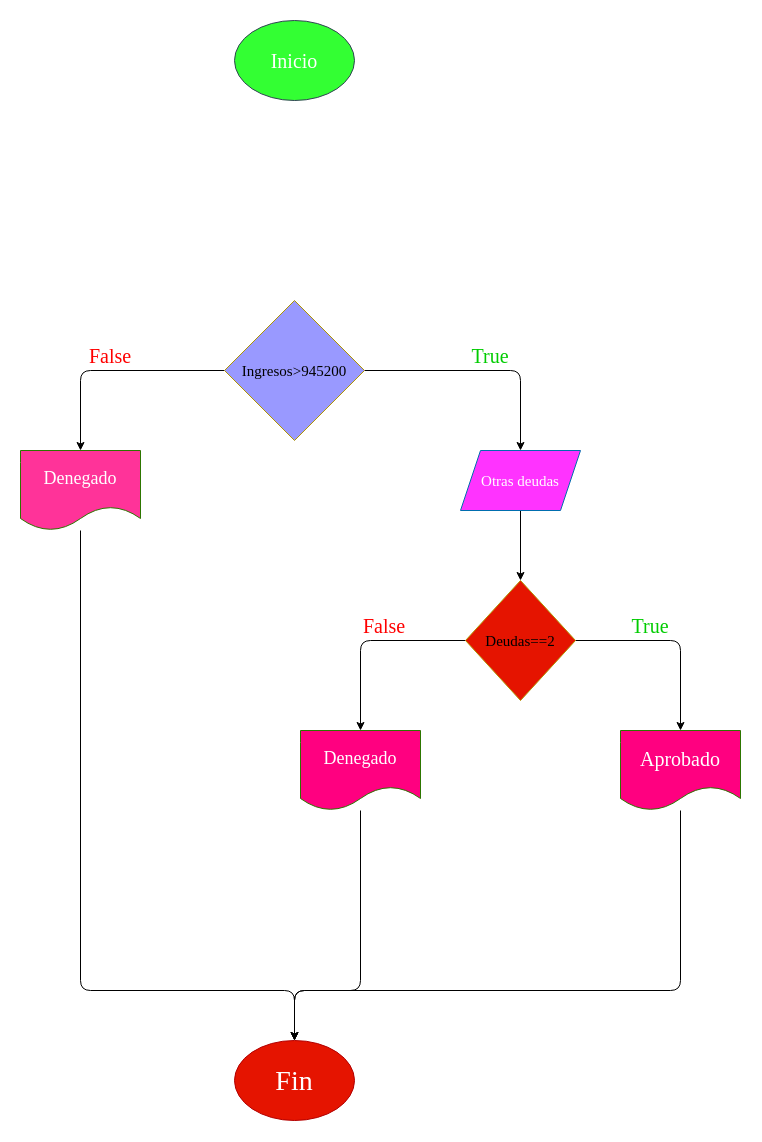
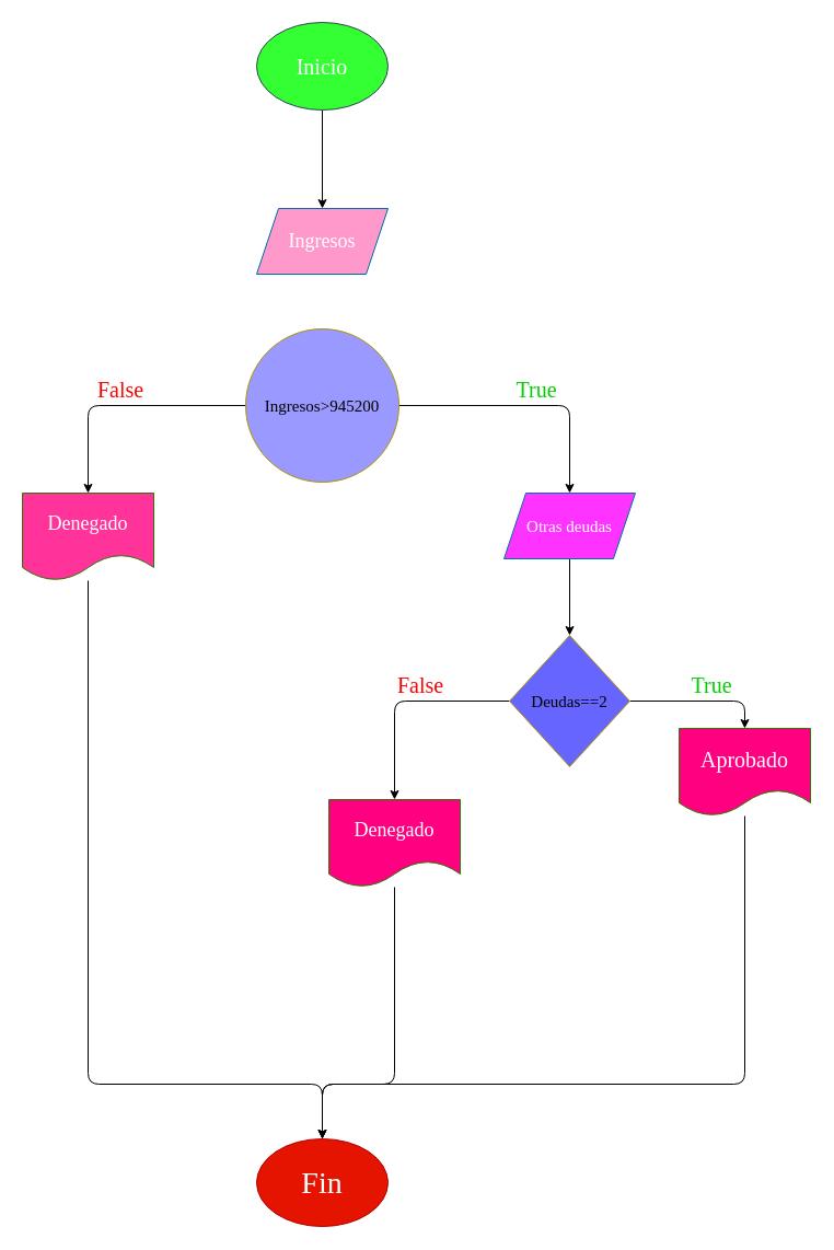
  <mxCell id="0" />
  <mxCell id="1" parent="0" />
+ <mxCell id="2" value="" style="edgeStyle=none;html=1;" parent="1" source="3" target="4" edge="1"><mxGeometry relative="1" as="geometry" /></mxCell>
  <mxCell id="3" value="Inicio" style="ellipse;whiteSpace=wrap;html=1;fillColor=#33FF33;strokeColor=#314354;fontColor=#ffffff;fontFamily=Comic Sans MS;fontSize=20;" parent="1" vertex="1"><mxGeometry x="234" y="20" width="120" height="80" as="geometry" /></mxCell>
+ <mxCell id="4" value="Ingresos" style="shape=parallelogram;perimeter=parallelogramPerimeter;whiteSpace=wrap;html=1;fixedSize=1;fillColor=#FF99CC;fontColor=#ffffff;strokeColor=#006EAF;fontFamily=Comic Sans MS;fontSize=18;" parent="1" vertex="1"><mxGeometry x="234" y="190" width="120" height="60" as="geometry" /></mxCell>
  <mxCell id="5" value="" style="edgeStyle=none;html=1;" parent="1" source="7" target="9" edge="1"><mxGeometry relative="1" as="geometry"><Array as="points"><mxPoint x="80" y="370" /></Array></mxGeometry></mxCell>
  <mxCell id="6" value="" style="edgeStyle=none;html=1;" parent="1" source="7" target="11" edge="1"><mxGeometry relative="1" as="geometry"><Array as="points"><mxPoint x="520" y="370" /></Array></mxGeometry></mxCell>
- <mxCell id="7" value="Ingresos&amp;gt;945200" style="rhombus;whiteSpace=wrap;html=1;fillColor=#9999FF;fontColor=#000000;strokeColor=#B09500;fontSize=15;fontFamily=Comic Sans MS;" parent="1" vertex="1"><mxGeometry x="224" y="300" width="140" height="140" as="geometry" /></mxCell>
+ <mxCell id="7" value="Ingresos&amp;gt;945200" style="ellipse;whiteSpace=wrap;html=1;fillColor=#9999FF;fontColor=#000000;strokeColor=#B09500;fontSize=15;fontFamily=Comic Sans MS;" parent="1" vertex="1"><mxGeometry x="224" y="300" width="140" height="140" as="geometry" /></mxCell>
  <mxCell id="8" style="edgeStyle=none;html=1;entryX=0.5;entryY=0;entryDx=0;entryDy=0;fontFamily=Comic Sans MS;fontSize=20;" parent="1" source="9" target="19" edge="1"><mxGeometry relative="1" as="geometry"><Array as="points"><mxPoint x="80" y="990" /><mxPoint x="294" y="990" /></Array></mxGeometry></mxCell>
  <mxCell id="9" value="Denegado" style="shape=document;whiteSpace=wrap;html=1;boundedLbl=1;fillColor=#FF3399;fontColor=#ffffff;strokeColor=#2D7600;fontSize=18;fontFamily=Comic Sans MS;" parent="1" vertex="1"><mxGeometry x="20" y="450" width="120" height="80" as="geometry" /></mxCell>
  <mxCell id="10" value="" style="edgeStyle=none;html=1;" parent="1" source="11" target="14" edge="1"><mxGeometry relative="1" as="geometry" /></mxCell>
  <mxCell id="11" value="Otras deudas" style="shape=parallelogram;perimeter=parallelogramPerimeter;whiteSpace=wrap;html=1;fixedSize=1;fillColor=#FF33FF;fontColor=#ffffff;strokeColor=#006EAF;fontSize=15;fontFamily=Comic Sans MS;" parent="1" vertex="1"><mxGeometry x="460" y="450" width="120" height="60" as="geometry" /></mxCell>
  <mxCell id="12" value="" style="edgeStyle=none;html=1;" parent="1" source="14" target="16" edge="1"><mxGeometry relative="1" as="geometry"><Array as="points"><mxPoint x="360" y="640" /></Array></mxGeometry></mxCell>
  <mxCell id="13" value="" style="edgeStyle=none;html=1;" parent="1" source="14" target="18" edge="1"><mxGeometry relative="1" as="geometry"><Array as="points"><mxPoint x="680" y="640" /></Array></mxGeometry></mxCell>
- <mxCell id="14" value="Deudas==2" style="rhombus;whiteSpace=wrap;html=1;fillColor=#e51400;fontColor=#000000;strokeColor=#B09500;fontFamily=Comic Sans MS;fontSize=15;" parent="1" vertex="1"><mxGeometry x="465" y="580" width="110" height="120" as="geometry" /></mxCell>
+ <mxCell id="14" value="Deudas==2" style="rhombus;whiteSpace=wrap;html=1;fillColor=#6666FF;fontColor=#000000;strokeColor=#B09500;fontFamily=Comic Sans MS;fontSize=15;" parent="1" vertex="1"><mxGeometry x="465" y="580" width="110" height="120" as="geometry" /></mxCell>
  <mxCell id="15" style="edgeStyle=none;html=1;fontFamily=Comic Sans MS;fontSize=20;" parent="1" source="16" target="19" edge="1"><mxGeometry relative="1" as="geometry"><Array as="points"><mxPoint x="360" y="990" /><mxPoint x="294" y="990" /></Array></mxGeometry></mxCell>
  <mxCell id="16" value="Denegado" style="shape=document;whiteSpace=wrap;html=1;boundedLbl=1;fillColor=#FF0080;fontColor=#ffffff;strokeColor=#2D7600;fontFamily=Comic Sans MS;fontSize=18;" parent="1" vertex="1"><mxGeometry x="300" y="730" width="120" height="80" as="geometry" /></mxCell>
  <mxCell id="17" style="edgeStyle=none;html=1;entryX=0.5;entryY=0;entryDx=0;entryDy=0;fontFamily=Comic Sans MS;fontSize=20;" parent="1" source="18" target="19" edge="1"><mxGeometry relative="1" as="geometry"><Array as="points"><mxPoint x="680" y="990" /><mxPoint x="294" y="990" /></Array></mxGeometry></mxCell>
- <mxCell id="18" value="Aprobado" style="shape=document;whiteSpace=wrap;html=1;boundedLbl=1;fillColor=#FF0080;fontColor=#ffffff;strokeColor=#2D7600;fontSize=20;fontFamily=Comic Sans MS;" parent="1" vertex="1"><mxGeometry x="620" y="730" width="120" height="80" as="geometry" /></mxCell>
+ <mxCell id="18" value="Aprobado" style="shape=document;whiteSpace=wrap;html=1;boundedLbl=1;fillColor=#FF0080;fontColor=#ffffff;strokeColor=#2D7600;fontSize=20;fontFamily=Comic Sans MS;" parent="1" vertex="1"><mxGeometry x="620" y="665" width="120" height="80" as="geometry" /></mxCell>
  <mxCell id="19" value="Fin" style="ellipse;whiteSpace=wrap;html=1;fillColor=#e51400;fontColor=#ffffff;strokeColor=#B20000;fontSize=28;fontFamily=Comic Sans MS;" parent="1" vertex="1"><mxGeometry x="234" y="1040" width="120" height="80" as="geometry" /></mxCell>
  <mxCell id="20" value="False" style="text;html=1;strokeColor=none;fillColor=none;align=center;verticalAlign=middle;whiteSpace=wrap;rounded=0;fontFamily=Comic Sans MS;fontSize=20;fontColor=#FF0000;" parent="1" vertex="1"><mxGeometry x="80" y="340" width="60" height="30" as="geometry" /></mxCell>
  <mxCell id="21" value="False" style="text;html=1;strokeColor=none;fillColor=none;align=center;verticalAlign=middle;whiteSpace=wrap;rounded=0;fontFamily=Comic Sans MS;fontSize=20;fontColor=#FF0000;" parent="1" vertex="1"><mxGeometry x="354" y="610" width="60" height="30" as="geometry" /></mxCell>
  <mxCell id="22" value="True" style="text;html=1;strokeColor=none;fillColor=none;align=center;verticalAlign=middle;whiteSpace=wrap;rounded=0;fontFamily=Comic Sans MS;fontSize=20;fontColor=#00CC00;" parent="1" vertex="1"><mxGeometry x="460" y="340" width="60" height="30" as="geometry" /></mxCell>
  <mxCell id="23" value="True" style="text;html=1;strokeColor=none;fillColor=none;align=center;verticalAlign=middle;whiteSpace=wrap;rounded=0;fontFamily=Comic Sans MS;fontSize=20;fontColor=#00CC00;" parent="1" vertex="1"><mxGeometry x="620" y="610" width="60" height="30" as="geometry" /></mxCell>
